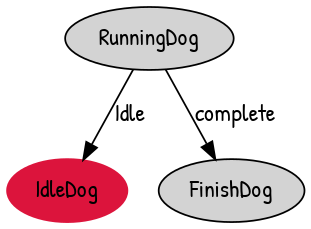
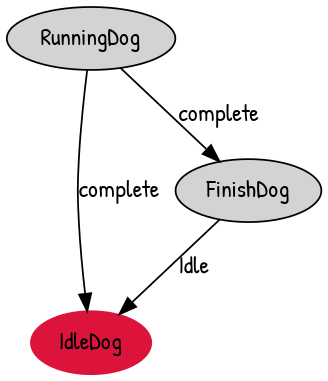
  digraph {
    fontname="Patrick Hand"
    node [fontname="Patrick Hand" group=1 style=filled]
    edge [fontname="Patrick Hand"]
    n1 [color=crimson label=IdleDog]
    n2 [label=RunningDog]
    n3 [label=FinishDog]
    subgraph cluster_1 {
      group=1
      label=Start
    }
    subgraph cluster_2 {
      group=1
      label=IdleDog
    }
    subgraph cluster_3 {
      group=1
      label=RunningDog
    }
    subgraph cluster_4 {
      group=1
      label=FinishDog
    }
-   n2 -> n1 [label=Idle]
+   n2 -> n1 [label=complete]
    n2 -> n3 [label=complete]
+   n3 -> n1 [label=Idle]
  }
